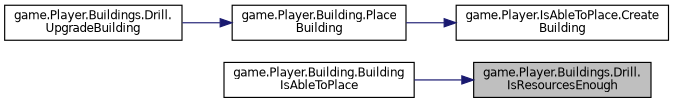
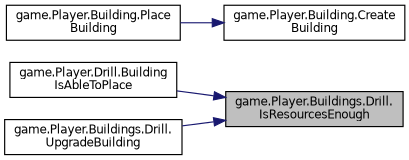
  digraph {
    rankdir=RL
    node [color=black fillcolor=white fontname=Helvetica fontsize=10 shape=record style=filled]
    edge [color=midnightblue dir=back fontname=Helvetica fontsize=10 labelfontname=Helvetica labelfontsize=10 style=solid]
    n1 [fillcolor=grey75 fontcolor=black height=0.2 label="game.Player.Buildings.Drill.\lIsResourcesEnough" width=0.4]
-   n2 [height=0.2 label="game.Player.Building.Building\lIsAbleToPlace" width=0.4]
+   n2 [height=0.2 label="game.Player.Drill.Building\lIsAbleToPlace" width=0.4]
    n3 [height=0.2 label="game.Player.Buildings.Drill.\lUpgradeBuilding" width=0.4]
-   n4 [height=0.2 label="game.Player.IsAbleToPlace.Create\lBuilding" width=0.4]
+   n4 [height=0.2 label="game.Player.Building.Create\lBuilding" width=0.4]
    n5 [height=0.2 label="game.Player.Building.Place\lBuilding" width=0.4]
    n1 -> n2
-   n5 -> n3
+   n1 -> n3
    n4 -> n5
  }
